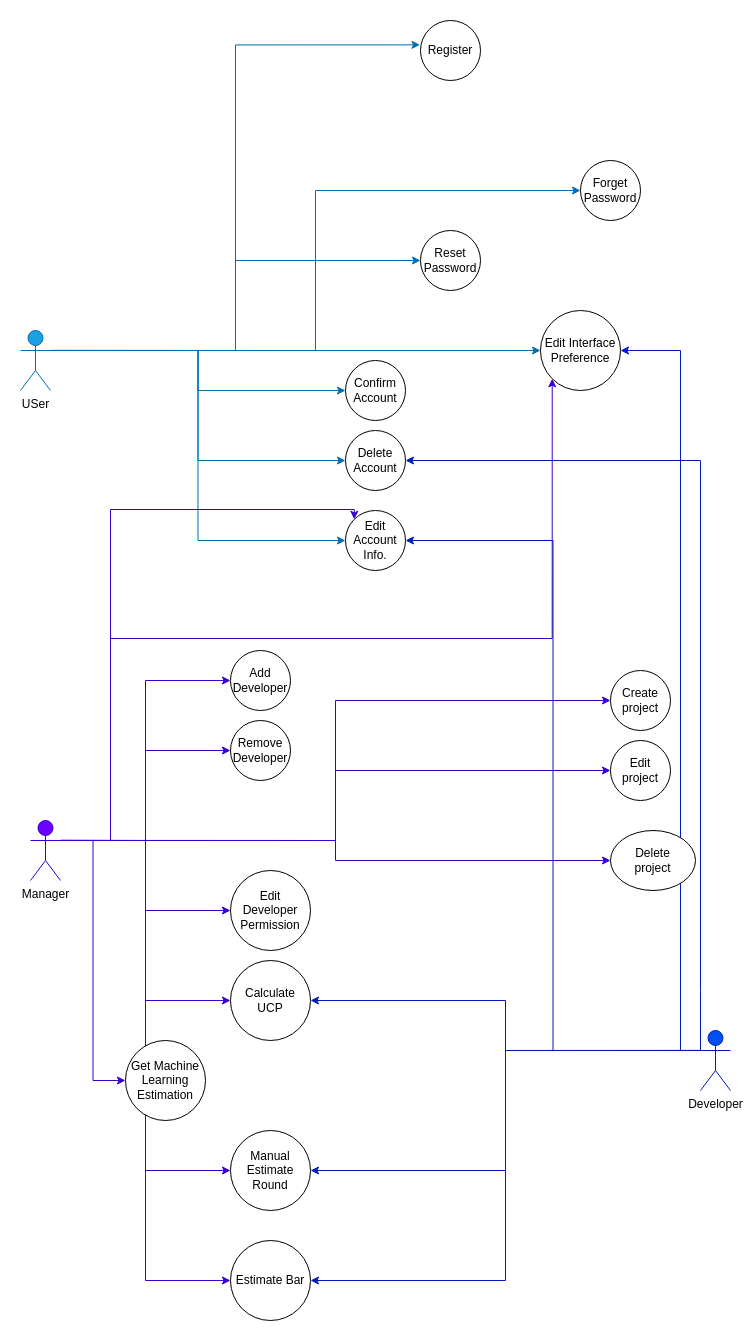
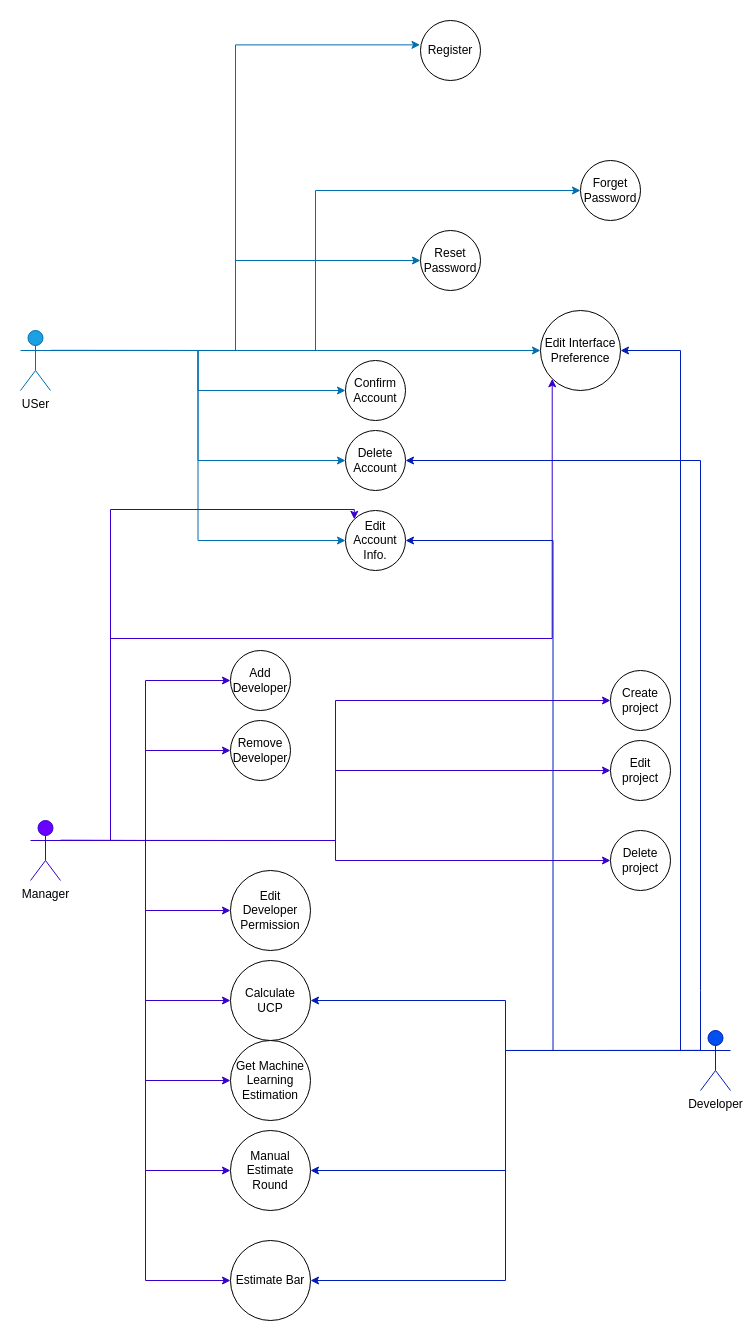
  <mxCell id="0" />
  <mxCell id="1" parent="0" />
  <mxCell id="2" style="edgeStyle=orthogonalEdgeStyle;rounded=0;orthogonalLoop=1;jettySize=auto;html=1;exitX=1;exitY=0.333;exitDx=0;exitDy=0;exitPerimeter=0;entryX=-0.008;entryY=0.406;entryDx=0;entryDy=0;entryPerimeter=0;fillColor=#1ba1e2;strokeColor=#006EAF;" edge="1" parent="1" source="9" target="30"><mxGeometry relative="1" as="geometry" /></mxCell>
  <mxCell id="3" style="edgeStyle=orthogonalEdgeStyle;rounded=0;orthogonalLoop=1;jettySize=auto;html=1;exitX=1;exitY=0.333;exitDx=0;exitDy=0;exitPerimeter=0;entryX=0;entryY=0.5;entryDx=0;entryDy=0;fillColor=#1ba1e2;strokeColor=#006EAF;" edge="1" parent="1" source="9" target="31"><mxGeometry relative="1" as="geometry" /></mxCell>
  <mxCell id="4" style="edgeStyle=orthogonalEdgeStyle;rounded=0;orthogonalLoop=1;jettySize=auto;html=1;exitX=1;exitY=0.333;exitDx=0;exitDy=0;exitPerimeter=0;fillColor=#1ba1e2;strokeColor=#006EAF;entryX=0;entryY=0.5;entryDx=0;entryDy=0;" edge="1" parent="1" source="9" target="32"><mxGeometry relative="1" as="geometry" /></mxCell>
  <mxCell id="5" style="edgeStyle=orthogonalEdgeStyle;rounded=0;orthogonalLoop=1;jettySize=auto;html=1;exitX=1;exitY=0.333;exitDx=0;exitDy=0;exitPerimeter=0;entryX=0;entryY=0.5;entryDx=0;entryDy=0;fillColor=#1ba1e2;strokeColor=#006EAF;" edge="1" parent="1" source="9" target="33"><mxGeometry relative="1" as="geometry" /></mxCell>
  <mxCell id="6" style="edgeStyle=orthogonalEdgeStyle;rounded=0;orthogonalLoop=1;jettySize=auto;html=1;exitX=1;exitY=0.333;exitDx=0;exitDy=0;exitPerimeter=0;entryX=0;entryY=0.5;entryDx=0;entryDy=0;fillColor=#1ba1e2;strokeColor=#006EAF;" edge="1" parent="1" source="9" target="34"><mxGeometry relative="1" as="geometry" /></mxCell>
  <mxCell id="7" style="edgeStyle=orthogonalEdgeStyle;rounded=0;orthogonalLoop=1;jettySize=auto;html=1;exitX=1;exitY=0.333;exitDx=0;exitDy=0;exitPerimeter=0;entryX=0;entryY=0.5;entryDx=0;entryDy=0;fillColor=#1ba1e2;strokeColor=#006EAF;" edge="1" parent="1" source="9" target="35"><mxGeometry relative="1" as="geometry" /></mxCell>
  <mxCell id="8" style="edgeStyle=orthogonalEdgeStyle;rounded=0;orthogonalLoop=1;jettySize=auto;html=1;exitX=1;exitY=0.333;exitDx=0;exitDy=0;exitPerimeter=0;entryX=0;entryY=0.5;entryDx=0;entryDy=0;fillColor=#1ba1e2;strokeColor=#006EAF;" edge="1" parent="1" source="9" target="36"><mxGeometry relative="1" as="geometry"><mxPoint x="140" y="350.333" as="targetPoint" /></mxGeometry></mxCell>
  <mxCell id="9" value="&lt;font color=&quot;#000000&quot;&gt;USer&lt;/font&gt;" style="shape=umlActor;verticalLabelPosition=bottom;verticalAlign=top;html=1;outlineConnect=0;fillColor=#1ba1e2;fontColor=#ffffff;strokeColor=#006EAF;" vertex="1" parent="1"><mxGeometry x="20" y="330" width="30" height="60" as="geometry" /></mxCell>
  <mxCell id="10" style="edgeStyle=orthogonalEdgeStyle;rounded=0;orthogonalLoop=1;jettySize=auto;html=1;exitX=1;exitY=0.333;exitDx=0;exitDy=0;exitPerimeter=0;entryX=0;entryY=0.5;entryDx=0;entryDy=0;fillColor=#6a00ff;strokeColor=#3700CC;" edge="1" parent="1" source="22" target="37"><mxGeometry relative="1" as="geometry" /></mxCell>
  <mxCell id="11" style="edgeStyle=orthogonalEdgeStyle;rounded=0;orthogonalLoop=1;jettySize=auto;html=1;exitX=1;exitY=0.333;exitDx=0;exitDy=0;exitPerimeter=0;entryX=0;entryY=0.5;entryDx=0;entryDy=0;fillColor=#6a00ff;strokeColor=#3700CC;" edge="1" parent="1" source="22" target="38"><mxGeometry relative="1" as="geometry" /></mxCell>
  <mxCell id="12" style="edgeStyle=orthogonalEdgeStyle;rounded=0;orthogonalLoop=1;jettySize=auto;html=1;exitX=1;exitY=0.333;exitDx=0;exitDy=0;exitPerimeter=0;fillColor=#6a00ff;strokeColor=#3700CC;" edge="1" parent="1" source="22" target="39"><mxGeometry relative="1" as="geometry" /></mxCell>
  <mxCell id="13" style="edgeStyle=orthogonalEdgeStyle;rounded=0;orthogonalLoop=1;jettySize=auto;html=1;exitX=1;exitY=0.333;exitDx=0;exitDy=0;exitPerimeter=0;entryX=0;entryY=0.5;entryDx=0;entryDy=0;fillColor=#6a00ff;strokeColor=#3700CC;" edge="1" parent="1" source="22" target="40"><mxGeometry relative="1" as="geometry" /></mxCell>
  <mxCell id="14" style="edgeStyle=orthogonalEdgeStyle;rounded=0;orthogonalLoop=1;jettySize=auto;html=1;exitX=1;exitY=0.333;exitDx=0;exitDy=0;exitPerimeter=0;entryX=0;entryY=0.5;entryDx=0;entryDy=0;fillColor=#6a00ff;strokeColor=#3700CC;" edge="1" parent="1" source="22" target="41"><mxGeometry relative="1" as="geometry" /></mxCell>
  <mxCell id="15" style="edgeStyle=orthogonalEdgeStyle;rounded=0;orthogonalLoop=1;jettySize=auto;html=1;exitX=1;exitY=0.333;exitDx=0;exitDy=0;exitPerimeter=0;entryX=0;entryY=0.5;entryDx=0;entryDy=0;fillColor=#6a00ff;strokeColor=#3700CC;" edge="1" parent="1" source="22" target="42"><mxGeometry relative="1" as="geometry" /></mxCell>
  <mxCell id="16" style="edgeStyle=orthogonalEdgeStyle;rounded=0;orthogonalLoop=1;jettySize=auto;html=1;exitX=1;exitY=0.333;exitDx=0;exitDy=0;exitPerimeter=0;entryX=0;entryY=0.5;entryDx=0;entryDy=0;fillColor=#6a00ff;strokeColor=#3700CC;" edge="1" parent="1" source="22" target="43"><mxGeometry relative="1" as="geometry" /></mxCell>
  <mxCell id="17" style="edgeStyle=orthogonalEdgeStyle;rounded=0;orthogonalLoop=1;jettySize=auto;html=1;exitX=1;exitY=0.333;exitDx=0;exitDy=0;exitPerimeter=0;entryX=0;entryY=0.5;entryDx=0;entryDy=0;fillColor=#6a00ff;strokeColor=#3700CC;" edge="1" parent="1" source="22" target="44"><mxGeometry relative="1" as="geometry" /></mxCell>
  <mxCell id="18" style="edgeStyle=orthogonalEdgeStyle;rounded=0;orthogonalLoop=1;jettySize=auto;html=1;exitX=1;exitY=0.333;exitDx=0;exitDy=0;exitPerimeter=0;entryX=0;entryY=0.5;entryDx=0;entryDy=0;fillColor=#6a00ff;strokeColor=#3700CC;" edge="1" parent="1" source="22" target="45"><mxGeometry relative="1" as="geometry" /></mxCell>
  <mxCell id="19" style="edgeStyle=orthogonalEdgeStyle;rounded=0;orthogonalLoop=1;jettySize=auto;html=1;exitX=1;exitY=0.333;exitDx=0;exitDy=0;exitPerimeter=0;entryX=0;entryY=0.5;entryDx=0;entryDy=0;fillColor=#6a00ff;strokeColor=#3700CC;" edge="1" parent="1" source="22" target="46"><mxGeometry relative="1" as="geometry" /></mxCell>
  <mxCell id="20" style="edgeStyle=orthogonalEdgeStyle;rounded=0;orthogonalLoop=1;jettySize=auto;html=1;exitX=1;exitY=0.333;exitDx=0;exitDy=0;exitPerimeter=0;entryX=0;entryY=0;entryDx=0;entryDy=0;fillColor=#6a00ff;strokeColor=#3700CC;" edge="1" parent="1" source="22" target="35"><mxGeometry relative="1" as="geometry"><Array as="points"><mxPoint x="110" y="840" /><mxPoint x="110" y="509" /></Array></mxGeometry></mxCell>
  <mxCell id="21" style="edgeStyle=orthogonalEdgeStyle;rounded=0;orthogonalLoop=1;jettySize=auto;html=1;exitX=1;exitY=0.333;exitDx=0;exitDy=0;exitPerimeter=0;entryX=0;entryY=1;entryDx=0;entryDy=0;fillColor=#6a00ff;strokeColor=#3700CC;" edge="1" parent="1" source="22" target="36"><mxGeometry relative="1" as="geometry"><Array as="points"><mxPoint x="110" y="840" /><mxPoint x="110" y="638" /></Array></mxGeometry></mxCell>
  <mxCell id="22" value="&lt;font color=&quot;#000000&quot;&gt;Manager&lt;/font&gt;" style="shape=umlActor;verticalLabelPosition=bottom;verticalAlign=top;html=1;outlineConnect=0;fillColor=#6a00ff;fontColor=#ffffff;strokeColor=#3700CC;" vertex="1" parent="1"><mxGeometry x="30" y="820" width="30" height="60" as="geometry" /></mxCell>
  <mxCell id="23" style="edgeStyle=orthogonalEdgeStyle;rounded=0;orthogonalLoop=1;jettySize=auto;html=1;exitX=0;exitY=0.333;exitDx=0;exitDy=0;exitPerimeter=0;entryX=1;entryY=0.5;entryDx=0;entryDy=0;fillColor=#0050ef;strokeColor=#001DBC;" edge="1" parent="1" source="29" target="43"><mxGeometry relative="1" as="geometry" /></mxCell>
  <mxCell id="24" style="edgeStyle=orthogonalEdgeStyle;rounded=0;orthogonalLoop=1;jettySize=auto;html=1;exitX=0;exitY=0.333;exitDx=0;exitDy=0;exitPerimeter=0;entryX=1;entryY=0.5;entryDx=0;entryDy=0;fillColor=#0050ef;strokeColor=#001DBC;" edge="1" parent="1" source="29" target="45"><mxGeometry relative="1" as="geometry" /></mxCell>
  <mxCell id="25" style="edgeStyle=orthogonalEdgeStyle;rounded=0;orthogonalLoop=1;jettySize=auto;html=1;exitX=0;exitY=0.333;exitDx=0;exitDy=0;exitPerimeter=0;entryX=1;entryY=0.5;entryDx=0;entryDy=0;fillColor=#0050ef;strokeColor=#001DBC;" edge="1" parent="1" source="29" target="46"><mxGeometry relative="1" as="geometry" /></mxCell>
  <mxCell id="26" style="edgeStyle=orthogonalEdgeStyle;rounded=0;orthogonalLoop=1;jettySize=auto;html=1;exitX=0;exitY=0.333;exitDx=0;exitDy=0;exitPerimeter=0;entryX=1;entryY=0.5;entryDx=0;entryDy=0;fillColor=#0050ef;strokeColor=#001DBC;" edge="1" parent="1" source="29" target="36"><mxGeometry relative="1" as="geometry"><Array as="points"><mxPoint x="680" y="1050" /><mxPoint x="680" y="350" /></Array></mxGeometry></mxCell>
  <mxCell id="27" style="edgeStyle=orthogonalEdgeStyle;rounded=0;orthogonalLoop=1;jettySize=auto;html=1;exitX=0;exitY=0.333;exitDx=0;exitDy=0;exitPerimeter=0;entryX=1;entryY=0.5;entryDx=0;entryDy=0;fillColor=#0050ef;strokeColor=#001DBC;" edge="1" parent="1" source="29" target="35"><mxGeometry relative="1" as="geometry" /></mxCell>
  <mxCell id="28" style="edgeStyle=orthogonalEdgeStyle;rounded=0;orthogonalLoop=1;jettySize=auto;html=1;exitX=0;exitY=0.333;exitDx=0;exitDy=0;exitPerimeter=0;entryX=1;entryY=0.5;entryDx=0;entryDy=0;fillColor=#0050ef;strokeColor=#001DBC;" edge="1" parent="1" source="29" target="34"><mxGeometry relative="1" as="geometry"><Array as="points"><mxPoint x="700" y="990" /><mxPoint x="700" y="460" /></Array></mxGeometry></mxCell>
  <mxCell id="29" value="&lt;font color=&quot;#000000&quot;&gt;Developer&lt;/font&gt;" style="shape=umlActor;verticalLabelPosition=bottom;verticalAlign=top;html=1;outlineConnect=0;fillColor=#0050ef;fontColor=#ffffff;strokeColor=#001DBC;" vertex="1" parent="1"><mxGeometry x="700" y="1030" width="30" height="60" as="geometry" /></mxCell>
  <mxCell id="30" value="Register" style="ellipse;whiteSpace=wrap;html=1;" vertex="1" parent="1"><mxGeometry x="420" y="20" width="60" height="60" as="geometry" /></mxCell>
  <mxCell id="31" value="Forget Password" style="ellipse;whiteSpace=wrap;html=1;" vertex="1" parent="1"><mxGeometry x="580" y="160" width="60" height="60" as="geometry" /></mxCell>
  <mxCell id="32" value="Reset Password" style="ellipse;whiteSpace=wrap;html=1;" vertex="1" parent="1"><mxGeometry x="420" y="230" width="60" height="60" as="geometry" /></mxCell>
  <mxCell id="33" value="Confirm Account" style="ellipse;whiteSpace=wrap;html=1;" vertex="1" parent="1"><mxGeometry x="345" y="360" width="60" height="60" as="geometry" /></mxCell>
  <mxCell id="34" value="Delete Account" style="ellipse;whiteSpace=wrap;html=1;" vertex="1" parent="1"><mxGeometry x="345" y="430" width="60" height="60" as="geometry" /></mxCell>
  <mxCell id="35" value="Edit Account Info." style="ellipse;whiteSpace=wrap;html=1;" vertex="1" parent="1"><mxGeometry x="345" y="510" width="60" height="60" as="geometry" /></mxCell>
  <mxCell id="36" value="Edit Interface Preference" style="ellipse;whiteSpace=wrap;html=1;" vertex="1" parent="1"><mxGeometry x="540" y="310" width="80" height="80" as="geometry" /></mxCell>
  <mxCell id="37" value="Create project" style="ellipse;whiteSpace=wrap;html=1;" vertex="1" parent="1"><mxGeometry x="610" y="670" width="60" height="60" as="geometry" /></mxCell>
  <mxCell id="38" value="Edit&lt;br&gt;project" style="ellipse;whiteSpace=wrap;html=1;" vertex="1" parent="1"><mxGeometry x="610" y="740" width="60" height="60" as="geometry" /></mxCell>
- <mxCell id="39" value="Delete&lt;br&gt;project" style="ellipse;whiteSpace=wrap;html=1;" vertex="1" parent="1"><mxGeometry x="610" y="830" width="85" height="60" as="geometry" /></mxCell>
+ <mxCell id="39" value="Delete&lt;br&gt;project" style="ellipse;whiteSpace=wrap;html=1;" vertex="1" parent="1"><mxGeometry x="610" y="830" width="60" height="60" as="geometry" /></mxCell>
  <mxCell id="40" value="Add Developer" style="ellipse;whiteSpace=wrap;html=1;" vertex="1" parent="1"><mxGeometry x="230" y="650" width="60" height="60" as="geometry" /></mxCell>
  <mxCell id="41" value="Remove Developer" style="ellipse;whiteSpace=wrap;html=1;" vertex="1" parent="1"><mxGeometry x="230" y="720" width="60" height="60" as="geometry" /></mxCell>
  <mxCell id="42" value="Edit Developer Permission" style="ellipse;whiteSpace=wrap;html=1;" vertex="1" parent="1"><mxGeometry x="230" y="870" width="80" height="80" as="geometry" /></mxCell>
  <mxCell id="43" value="Calculate UCP" style="ellipse;whiteSpace=wrap;html=1;" vertex="1" parent="1"><mxGeometry x="230" y="960" width="80" height="80" as="geometry" /></mxCell>
- <mxCell id="44" value="Get Machine Learning Estimation" style="ellipse;whiteSpace=wrap;html=1;" vertex="1" parent="1"><mxGeometry x="125" y="1040" width="80" height="80" as="geometry" /></mxCell>
+ <mxCell id="44" value="Get Machine Learning Estimation" style="ellipse;whiteSpace=wrap;html=1;" vertex="1" parent="1"><mxGeometry x="230" y="1040" width="80" height="80" as="geometry" /></mxCell>
  <mxCell id="45" value="Manual Estimate Round" style="ellipse;whiteSpace=wrap;html=1;" vertex="1" parent="1"><mxGeometry x="230" y="1130" width="80" height="80" as="geometry" /></mxCell>
  <mxCell id="46" value="Estimate Bar" style="ellipse;whiteSpace=wrap;html=1;" vertex="1" parent="1"><mxGeometry x="230" y="1240" width="80" height="80" as="geometry" /></mxCell>
